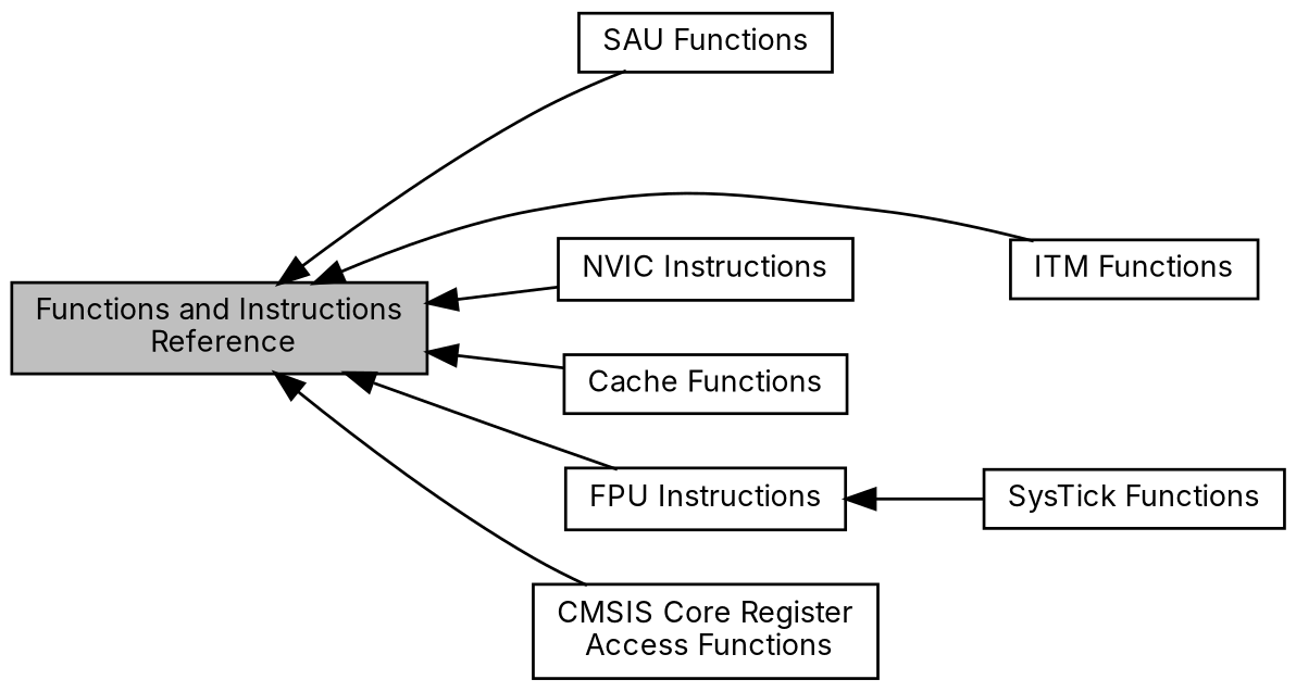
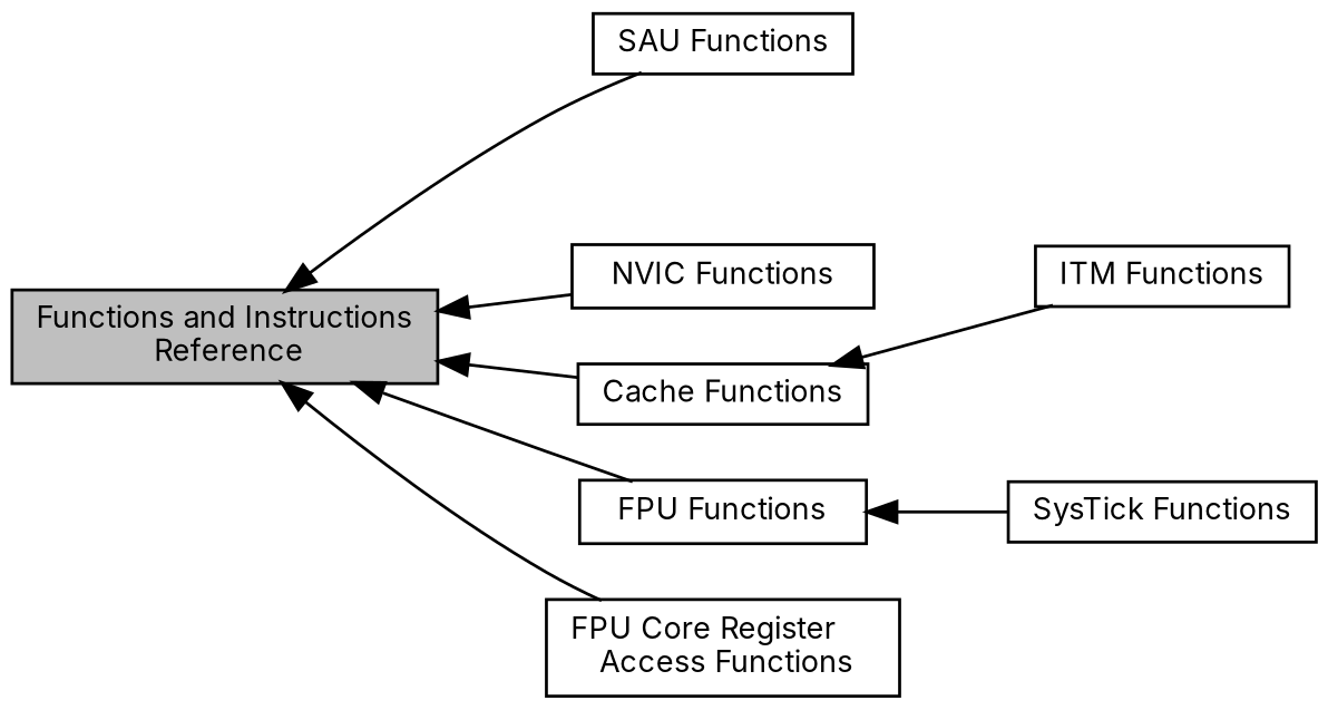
  digraph {
    fontname=Inter
    rankdir=LR
    node [color=black fillcolor=white fontname=Inter fontsize=10 shape=record style=filled]
    edge [dir=back fontname=Inter fontsize=10 labelfontname=Helvetica labelfontsize=10 shape=plaintext style=solid]
    n1 [height=0.2 label="SAU Functions" width=0.4]
    n2 [fillcolor=grey75 fontcolor=black height=0.2 label="Functions and Instructions\l Reference" width=0.4]
    n3 [height=0.2 label="ITM Functions" width=0.4]
-   n4 [height=0.2 label="NVIC Instructions" width=0.4]
-   n5 [height=0.2 label="FPU Instructions" width=0.4]
+   n4 [height=0.2 label="NVIC Functions" width=0.4]
+   n5 [height=0.2 label="FPU Functions" width=0.4]
    n6 [height=0.2 label="Cache Functions" width=0.4]
-   n7 [height=0.2 label="CMSIS Core Register\l Access Functions" width=0.4]
+   n7 [height=0.2 label="FPU Core Register\l Access Functions" width=0.4]
    n8 [height=0.2 label="SysTick Functions" width=0.4]
    n2 -> n1
-   n2 -> n3
+   n6 -> n3
    n2 -> n4
    n2 -> n5
    n2 -> n6
    n2 -> n7
    n5 -> n8
  }
